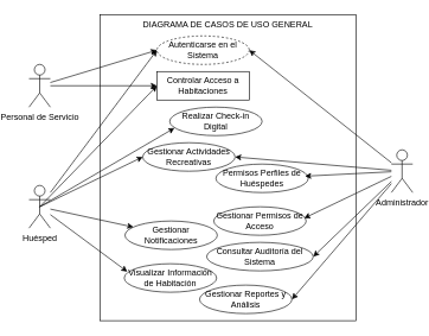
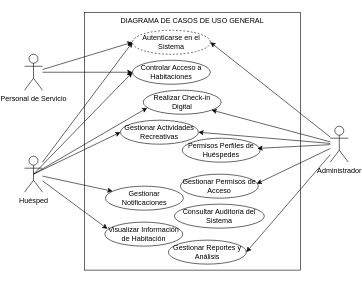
  <mxCell id="0" />
  <mxCell id="1" parent="0" />
  <mxCell id="2" value="" style="rounded=0;whiteSpace=wrap;html=1;" vertex="1" parent="1"><mxGeometry x="120" y="20" width="360" height="430" as="geometry" /></mxCell>
  <mxCell id="3" value="Huésped" style="shape=umlActor;verticalLabelPosition=bottom;verticalAlign=top;html=1;outlineConnect=0;" vertex="1" parent="1"><mxGeometry x="20" y="260" width="30" height="60" as="geometry" /></mxCell>
  <mxCell id="4" value="Personal de Servicio" style="shape=umlActor;verticalLabelPosition=bottom;verticalAlign=top;html=1;outlineConnect=0;" vertex="1" parent="1"><mxGeometry x="20" y="90" width="30" height="60" as="geometry" /></mxCell>
  <mxCell id="5" value="Realizar Check-in Digital" style="ellipse;whiteSpace=wrap;html=1;" vertex="1" parent="1"><mxGeometry x="218" y="150" width="130" height="40" as="geometry" /></mxCell>
  <mxCell id="6" value="" style="endArrow=classic;html=1;rounded=0;exitX=0.5;exitY=0.5;exitDx=0;exitDy=0;exitPerimeter=0;entryX=0.051;entryY=0.735;entryDx=0;entryDy=0;entryPerimeter=0;" edge="1" parent="1" source="3" target="5"><mxGeometry width="50" height="50" relative="1" as="geometry"><mxPoint x="180" y="190" as="sourcePoint" /><mxPoint x="230" y="140" as="targetPoint" /></mxGeometry></mxCell>
- <mxCell id="7" value="Controlar Acceso a Habitaciones" style="whiteSpace=wrap;html=1;rounded=0;" vertex="1" parent="1"><mxGeometry x="200" y="100" width="130" height="40" as="geometry" /></mxCell>
+ <mxCell id="7" value="Controlar Acceso a Habitaciones" style="ellipse;whiteSpace=wrap;html=1;" vertex="1" parent="1"><mxGeometry x="200" y="100" width="130" height="40" as="geometry" /></mxCell>
  <mxCell id="8" value="Gestionar Actividades Recreativas" style="ellipse;whiteSpace=wrap;html=1;" vertex="1" parent="1"><mxGeometry x="180" y="200" width="130" height="40" as="geometry" /></mxCell>
  <mxCell id="9" value="Permisos Perfiles de Huéspedes" style="ellipse;whiteSpace=wrap;html=1;" vertex="1" parent="1"><mxGeometry x="283" y="230" width="130" height="40" as="geometry" /></mxCell>
  <mxCell id="10" value="Administrador" style="shape=umlActor;verticalLabelPosition=bottom;verticalAlign=top;html=1;outlineConnect=0;" vertex="1" parent="1"><mxGeometry x="530" y="210" width="30" height="60" as="geometry" /></mxCell>
  <mxCell id="11" value="" style="endArrow=classic;html=1;rounded=0;exitX=0.5;exitY=0.5;exitDx=0;exitDy=0;exitPerimeter=0;entryX=0;entryY=0.5;entryDx=0;entryDy=0;" edge="1" parent="1" source="3" target="7"><mxGeometry width="50" height="50" relative="1" as="geometry"><mxPoint x="240" y="220" as="sourcePoint" /><mxPoint x="210" y="140" as="targetPoint" /></mxGeometry></mxCell>
  <mxCell id="12" value="" style="endArrow=classic;html=1;rounded=0;exitX=0.5;exitY=0.5;exitDx=0;exitDy=0;exitPerimeter=0;entryX=0;entryY=0.5;entryDx=0;entryDy=0;" edge="1" parent="1" source="3" target="8"><mxGeometry width="50" height="50" relative="1" as="geometry"><mxPoint x="95" y="110" as="sourcePoint" /><mxPoint x="220" y="150" as="targetPoint" /></mxGeometry></mxCell>
  <mxCell id="13" value="" style="endArrow=classic;html=1;rounded=0;entryX=0;entryY=0.5;entryDx=0;entryDy=0;" edge="1" parent="1" source="4" target="7"><mxGeometry width="50" height="50" relative="1" as="geometry"><mxPoint x="240" y="220" as="sourcePoint" /><mxPoint x="230" y="160" as="targetPoint" /></mxGeometry></mxCell>
  <mxCell id="14" value="" style="endArrow=classic;html=1;rounded=0;entryX=0.965;entryY=0.425;entryDx=0;entryDy=0;entryPerimeter=0;" edge="1" parent="1" source="10" target="9"><mxGeometry width="50" height="50" relative="1" as="geometry"><mxPoint x="240" y="220" as="sourcePoint" /><mxPoint x="290" y="170" as="targetPoint" /></mxGeometry></mxCell>
  <mxCell id="15" value="Gestionar Permisos de Acceso" style="ellipse;whiteSpace=wrap;html=1;" vertex="1" parent="1"><mxGeometry x="280" y="290" width="130" height="40" as="geometry" /></mxCell>
  <mxCell id="16" value="" style="endArrow=classic;html=1;rounded=0;entryX=0.979;entryY=0.399;entryDx=0;entryDy=0;entryPerimeter=0;" edge="1" parent="1" source="10" target="15"><mxGeometry width="50" height="50" relative="1" as="geometry"><mxPoint x="240" y="220" as="sourcePoint" /><mxPoint x="290" y="170" as="targetPoint" /></mxGeometry></mxCell>
  <mxCell id="17" value="Consultar Auditoría del Sistema" style="ellipse;whiteSpace=wrap;html=1;" vertex="1" parent="1"><mxGeometry x="270" y="340" width="150" height="40" as="geometry" /></mxCell>
  <mxCell id="18" value="Gestionar Reportes y Análisis" style="ellipse;whiteSpace=wrap;html=1;" vertex="1" parent="1"><mxGeometry x="260" y="400" width="130" height="40" as="geometry" /></mxCell>
- <mxCell id="19" value="" style="endArrow=classic;html=1;rounded=0;entryX=1;entryY=0.5;entryDx=0;entryDy=0;" edge="1" parent="1" source="10" target="17"><mxGeometry width="50" height="50" relative="1" as="geometry"><mxPoint x="240" y="330" as="sourcePoint" /><mxPoint x="290" y="280" as="targetPoint" /></mxGeometry></mxCell>
+ <mxCell id="19" value="" style="endArrow=classic;html=1;rounded=0;" edge="1" parent="1" source="10" target="5"><mxGeometry width="50" height="50" relative="1" as="geometry"><mxPoint x="240" y="330" as="sourcePoint" /><mxPoint x="290" y="280" as="targetPoint" /></mxGeometry></mxCell>
  <mxCell id="20" value="" style="endArrow=classic;html=1;rounded=0;entryX=1;entryY=0.5;entryDx=0;entryDy=0;" edge="1" parent="1" source="10" target="18"><mxGeometry width="50" height="50" relative="1" as="geometry"><mxPoint x="480" y="290" as="sourcePoint" /><mxPoint x="490" y="170" as="targetPoint" /></mxGeometry></mxCell>
  <mxCell id="21" value="Autenticarse en el Sistema" style="ellipse;whiteSpace=wrap;html=1;dashed=1;" vertex="1" parent="1"><mxGeometry x="200" y="50" width="130" height="40" as="geometry" /></mxCell>
  <mxCell id="22" value="" style="endArrow=classic;html=1;rounded=0;entryX=0;entryY=0.5;entryDx=0;entryDy=0;" edge="1" parent="1" source="3" target="21"><mxGeometry width="50" height="50" relative="1" as="geometry"><mxPoint x="90" y="100" as="sourcePoint" /><mxPoint x="320" y="150" as="targetPoint" /></mxGeometry></mxCell>
  <mxCell id="23" value="" style="endArrow=classic;html=1;rounded=0;entryX=0;entryY=0.5;entryDx=0;entryDy=0;" edge="1" parent="1" source="4" target="21"><mxGeometry width="50" height="50" relative="1" as="geometry"><mxPoint x="100" y="110" as="sourcePoint" /><mxPoint x="220" y="220" as="targetPoint" /></mxGeometry></mxCell>
  <mxCell id="24" value="" style="endArrow=classic;html=1;rounded=0;entryX=1;entryY=0.5;entryDx=0;entryDy=0;" edge="1" parent="1" source="10" target="21"><mxGeometry width="50" height="50" relative="1" as="geometry"><mxPoint x="110" y="211" as="sourcePoint" /><mxPoint x="220" y="220" as="targetPoint" /></mxGeometry></mxCell>
  <mxCell id="25" value="Gestionar Notificaciones" style="ellipse;whiteSpace=wrap;html=1;" vertex="1" parent="1"><mxGeometry x="155" y="310" width="130" height="40" as="geometry" /></mxCell>
  <mxCell id="26" value="Visualizar Información de Habitación" style="ellipse;whiteSpace=wrap;html=1;" vertex="1" parent="1"><mxGeometry x="154" y="370" width="130" height="40" as="geometry" /></mxCell>
  <mxCell id="27" value="" style="endArrow=classic;html=1;rounded=0;" edge="1" parent="1" source="3" target="25"><mxGeometry width="50" height="50" relative="1" as="geometry"><mxPoint x="270" y="300" as="sourcePoint" /><mxPoint x="320" y="250" as="targetPoint" /></mxGeometry></mxCell>
  <mxCell id="28" value="" style="endArrow=classic;html=1;rounded=0;entryX=0.033;entryY=0.278;entryDx=0;entryDy=0;entryPerimeter=0;" edge="1" parent="1" source="3" target="26"><mxGeometry width="50" height="50" relative="1" as="geometry"><mxPoint x="270" y="300" as="sourcePoint" /><mxPoint x="320" y="250" as="targetPoint" /></mxGeometry></mxCell>
  <mxCell id="29" value="" style="endArrow=classic;html=1;rounded=0;entryX=1;entryY=0.5;entryDx=0;entryDy=0;" edge="1" parent="1" source="10" target="8"><mxGeometry width="50" height="50" relative="1" as="geometry"><mxPoint x="200" y="240" as="sourcePoint" /><mxPoint x="250" y="190" as="targetPoint" /></mxGeometry></mxCell>
  <mxCell id="30" value="DIAGRAMA DE CASOS DE USO GENERAL" style="text;html=1;whiteSpace=wrap;strokeColor=none;fillColor=none;align=center;verticalAlign=middle;rounded=0;" vertex="1" parent="1"><mxGeometry x="155" y="20" width="290" height="30" as="geometry" /></mxCell>
